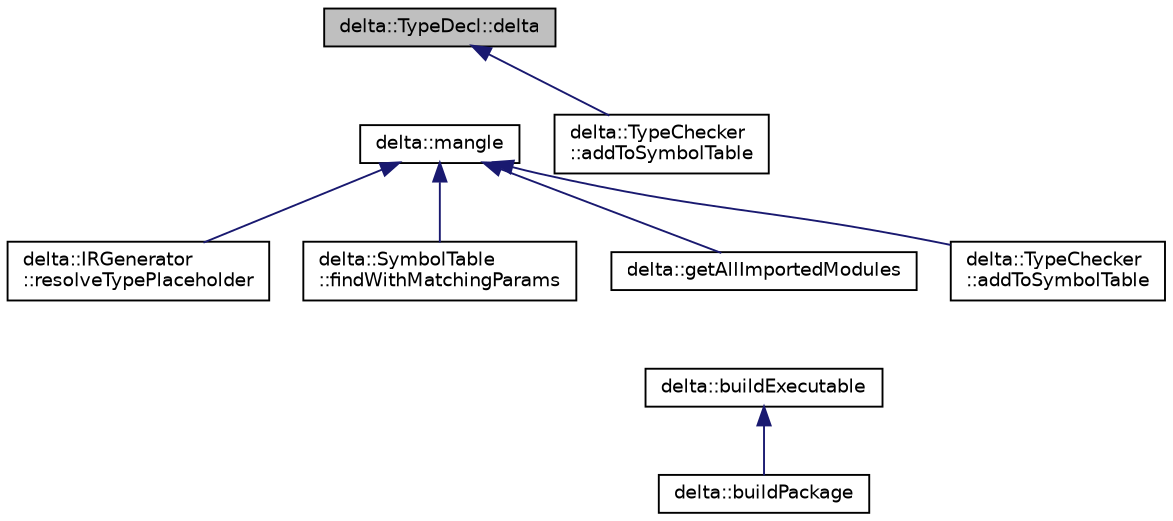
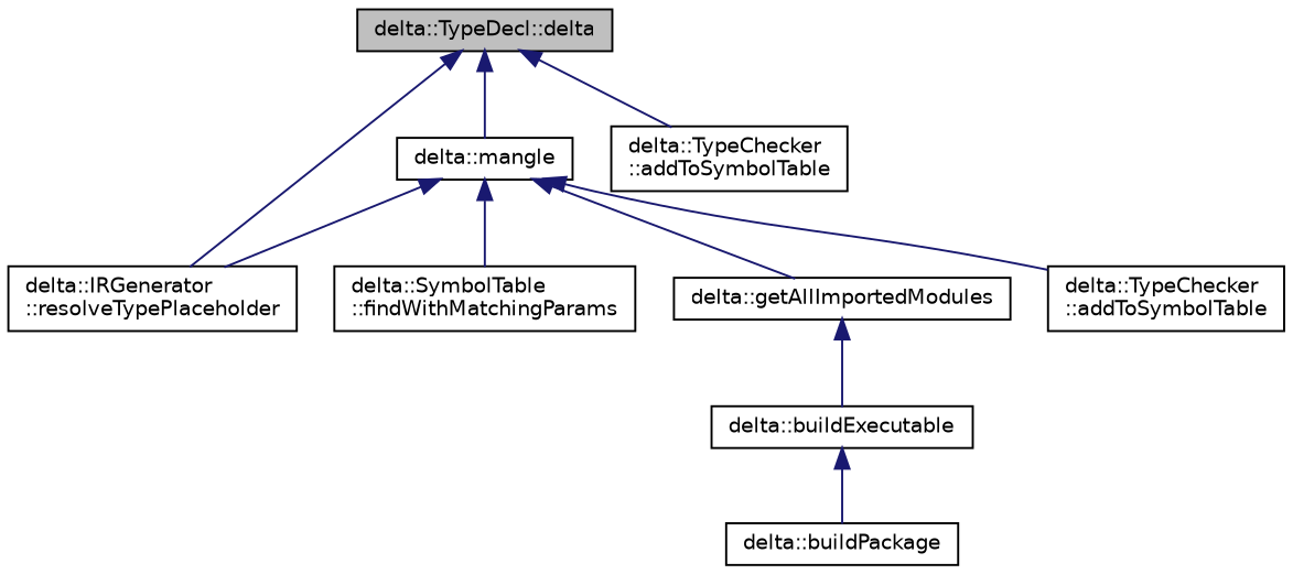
  digraph {
    rankdir=TB
    node [color=black fillcolor=white fontname=Helvetica fontsize=10 shape=record style=filled]
    edge [color=midnightblue dir=back fontname=Helvetica fontsize=10 labelfontname=Helvetica labelfontsize=10 style=solid]
    n1 [fillcolor=grey75 fontcolor=black height=0.2 label="delta::TypeDecl::delta" width=0.4]
    n2 [height=0.2 label="delta::mangle" width=0.4]
    n3 [height=0.2 label="delta::IRGenerator\l::resolveTypePlaceholder" width=0.4]
    n4 [height=0.2 label="delta::TypeChecker\l::addToSymbolTable" width=0.4]
    n5 [height=0.2 label="delta::SymbolTable\l::findWithMatchingParams" width=0.4]
    n6 [height=0.2 label="delta::getAllImportedModules" width=0.4]
    n7 [height=0.2 label="delta::TypeChecker\l::addToSymbolTable" width=0.4]
    n8 [height=0.2 label="delta::buildExecutable" width=0.4]
    n9 [height=0.2 label="delta::buildPackage" width=0.4]
+   n1 -> n2
+   n1 -> n3
    n1 -> n4
    n2 -> n3
    n2 -> n5
    n2 -> n6
    n2 -> n7
+   n6 -> n8
    n8 -> n9
  }
